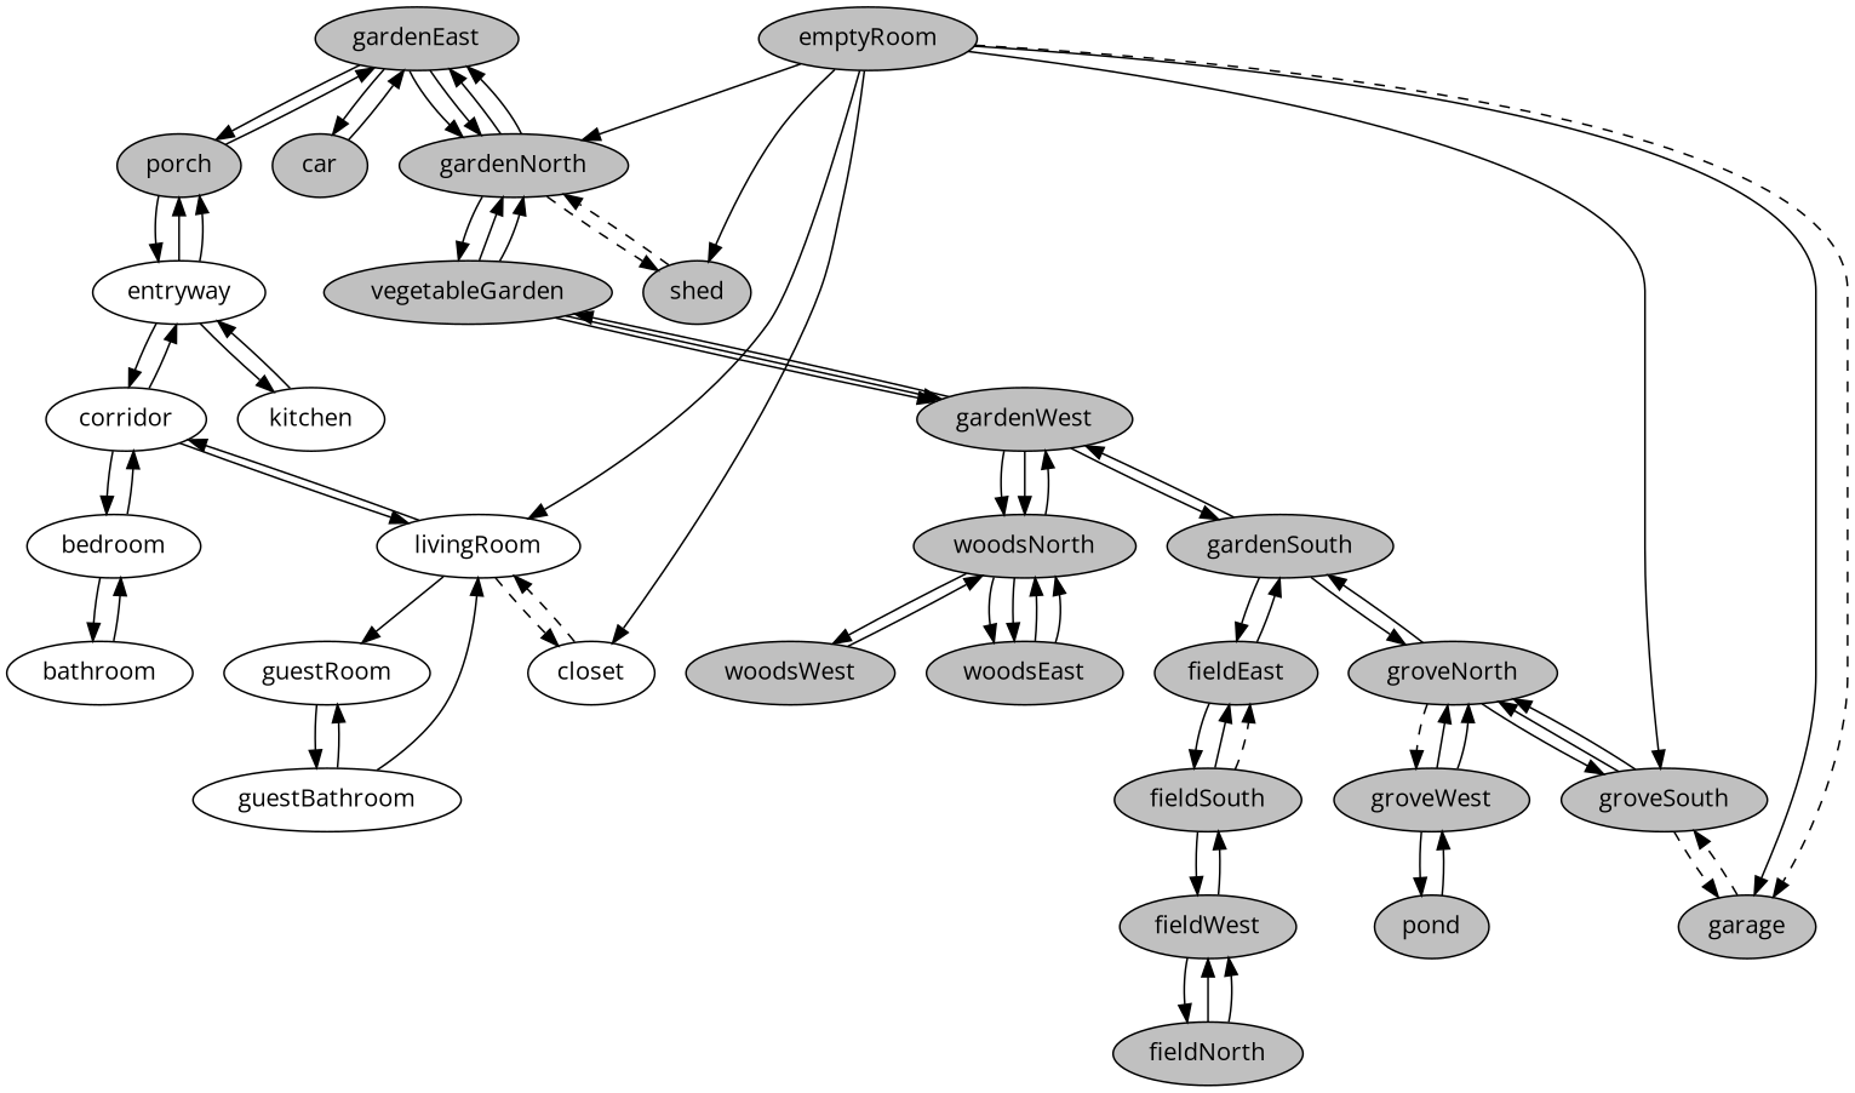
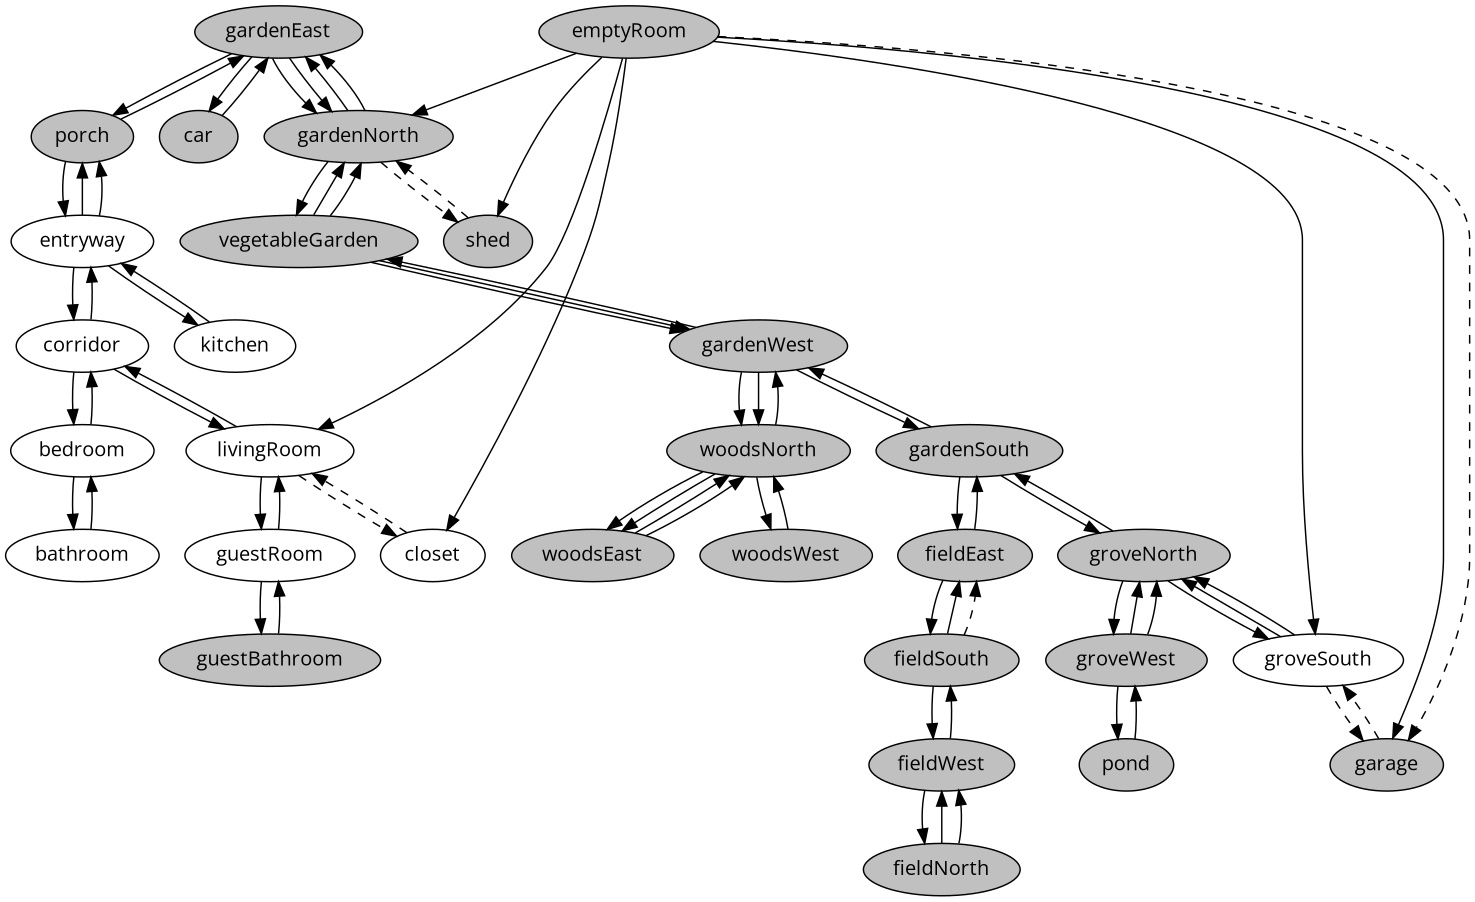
  digraph {
    fontname="Open Sans"
    node [fillcolor=grey fontname="Open Sans" style=filled]
    edge [fontname="Open Sans"]
    gardenEast
    porch
    gardenNorth
    car
    entryway [fillcolor=white]
    vegetableGarden
    shed
    kitchen [fillcolor=white]
    corridor [fillcolor=white]
    gardenWest
    woodsNorth
    gardenSouth
    emptyRoom
-   groveSouth
+   groveSouth [fillcolor=white]
    garage
    livingRoom [fillcolor=white]
    closet [fillcolor=white]
    groveNorth
    guestRoom [fillcolor=white]
    woodsEast
    woodsWest
    fieldEast
    fieldNorth
    fieldWest
    fieldSouth
    groveWest
    pond
    bedroom [fillcolor=white]
    bathroom [fillcolor=white]
-   guestBathroom [fillcolor=white]
+   guestBathroom
    gardenEast -> porch
    gardenEast -> gardenNorth
    gardenEast -> gardenNorth
    gardenEast -> car
    porch -> gardenEast
    porch -> entryway
    gardenNorth -> gardenEast
    gardenNorth -> gardenEast
    gardenNorth -> vegetableGarden
    gardenNorth -> shed [style=dashed]
    car -> gardenEast
    entryway -> porch
    entryway -> porch
    entryway -> kitchen
    entryway -> corridor
    vegetableGarden -> gardenNorth
    vegetableGarden -> gardenNorth
    vegetableGarden -> gardenWest
    vegetableGarden -> gardenWest
    shed -> gardenNorth [style=dashed]
    kitchen -> entryway
    corridor -> entryway
    corridor -> livingRoom
    corridor -> bedroom
    gardenWest -> vegetableGarden
    gardenWest -> woodsNorth
    gardenWest -> woodsNorth
    gardenWest -> gardenSouth
    woodsNorth -> gardenWest
    woodsNorth -> woodsEast
    woodsNorth -> woodsEast
    woodsNorth -> woodsWest
    gardenSouth -> gardenWest
    gardenSouth -> groveNorth
    gardenSouth -> fieldEast
    emptyRoom -> gardenNorth
    emptyRoom -> shed
    emptyRoom -> groveSouth
    emptyRoom -> garage
    emptyRoom -> garage [style=dashed]
    emptyRoom -> livingRoom
    emptyRoom -> closet
    groveSouth -> garage [style=dashed]
    groveSouth -> groveNorth
    groveSouth -> groveNorth
    garage -> groveSouth [style=dashed]
    livingRoom -> corridor
    livingRoom -> closet [style=dashed]
    livingRoom -> guestRoom
    closet -> livingRoom [style=dashed]
    groveNorth -> gardenSouth
    groveNorth -> groveSouth
-   groveNorth -> groveWest [style=dashed]
-   guestBathroom -> livingRoom
+   groveNorth -> groveWest
+   guestRoom -> livingRoom
    guestRoom -> guestBathroom
    woodsEast -> woodsNorth
    woodsEast -> woodsNorth
    woodsWest -> woodsNorth
    fieldEast -> gardenSouth
    fieldEast -> fieldSouth
    fieldNorth -> fieldWest
    fieldNorth -> fieldWest
    fieldWest -> fieldNorth
    fieldWest -> fieldSouth
    fieldSouth -> fieldEast
    fieldSouth -> fieldEast [style=dashed]
    fieldSouth -> fieldWest
    groveWest -> groveNorth
    groveWest -> groveNorth
    groveWest -> pond
    pond -> groveWest
    bedroom -> corridor
    bedroom -> bathroom
    bathroom -> bedroom
    guestBathroom -> guestRoom
  }
